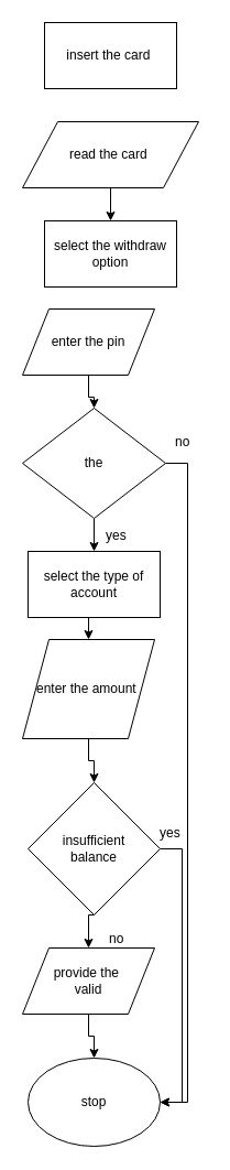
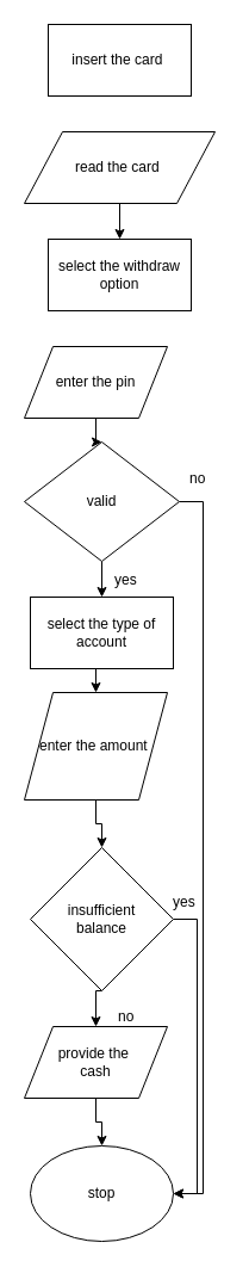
  <mxCell id="0" />
  <mxCell id="1" parent="0" />
  <mxCell id="2" value="insert the card&amp;nbsp;" style="rounded=0;whiteSpace=wrap;html=1;" vertex="1" parent="1"><mxGeometry x="40" y="20" width="120" height="60" as="geometry" /></mxCell>
  <mxCell id="3" style="edgeStyle=orthogonalEdgeStyle;rounded=0;orthogonalLoop=1;jettySize=auto;html=1;exitX=0.5;exitY=1;exitDx=0;exitDy=0;entryX=0.5;entryY=0;entryDx=0;entryDy=0;" edge="1" parent="1" source="4" target="5"><mxGeometry relative="1" as="geometry" /></mxCell>
  <mxCell id="4" value="read the card&amp;nbsp;" style="shape=parallelogram;perimeter=parallelogramPerimeter;whiteSpace=wrap;html=1;" vertex="1" parent="1"><mxGeometry x="20" y="110" width="160" height="60" as="geometry" /></mxCell>
  <mxCell id="5" value="select the withdraw option" style="rounded=0;whiteSpace=wrap;html=1;" vertex="1" parent="1"><mxGeometry x="40" y="200" width="120" height="60" as="geometry" /></mxCell>
  <mxCell id="6" style="edgeStyle=orthogonalEdgeStyle;rounded=0;orthogonalLoop=1;jettySize=auto;html=1;exitX=0.5;exitY=1;exitDx=0;exitDy=0;" edge="1" parent="1" source="7" target="10"><mxGeometry relative="1" as="geometry" /></mxCell>
- <mxCell id="7" value="enter the pin" style="shape=parallelogram;perimeter=parallelogramPerimeter;whiteSpace=wrap;html=1;" vertex="1" parent="1"><mxGeometry x="20" y="280" width="120" height="60" as="geometry" /></mxCell>
+ <mxCell id="7" value="enter the pin" style="shape=parallelogram;perimeter=parallelogramPerimeter;whiteSpace=wrap;html=1;" vertex="1" parent="1"><mxGeometry x="20" y="290" width="120" height="60" as="geometry" /></mxCell>
  <mxCell id="8" style="edgeStyle=orthogonalEdgeStyle;rounded=0;orthogonalLoop=1;jettySize=auto;html=1;exitX=0.5;exitY=1;exitDx=0;exitDy=0;" edge="1" parent="1" source="10" target="12"><mxGeometry relative="1" as="geometry" /></mxCell>
  <mxCell id="9" style="edgeStyle=orthogonalEdgeStyle;rounded=0;orthogonalLoop=1;jettySize=auto;html=1;exitX=1;exitY=0.5;exitDx=0;exitDy=0;entryX=1;entryY=0.5;entryDx=0;entryDy=0;" edge="1" parent="1" source="10" target="20"><mxGeometry relative="1" as="geometry" /></mxCell>
- <mxCell id="10" value="the" style="rhombus;whiteSpace=wrap;html=1;" vertex="1" parent="1"><mxGeometry x="20" y="370" width="130" height="100" as="geometry" /></mxCell>
+ <mxCell id="10" value="valid" style="rhombus;whiteSpace=wrap;html=1;" vertex="1" parent="1"><mxGeometry x="20" y="370" width="130" height="100" as="geometry" /></mxCell>
  <mxCell id="11" style="edgeStyle=orthogonalEdgeStyle;rounded=0;orthogonalLoop=1;jettySize=auto;html=1;exitX=0.5;exitY=1;exitDx=0;exitDy=0;entryX=0.5;entryY=0;entryDx=0;entryDy=0;" edge="1" parent="1" source="12" target="14"><mxGeometry relative="1" as="geometry" /></mxCell>
  <mxCell id="12" value="select the type of account" style="rounded=0;whiteSpace=wrap;html=1;" vertex="1" parent="1"><mxGeometry x="25" y="500" width="120" height="60" as="geometry" /></mxCell>
  <mxCell id="13" style="edgeStyle=orthogonalEdgeStyle;rounded=0;orthogonalLoop=1;jettySize=auto;html=1;exitX=0.5;exitY=1;exitDx=0;exitDy=0;entryX=0.5;entryY=0;entryDx=0;entryDy=0;" edge="1" parent="1" source="14" target="17"><mxGeometry relative="1" as="geometry" /></mxCell>
  <mxCell id="14" value="enter the amount&amp;nbsp;" style="shape=parallelogram;perimeter=parallelogramPerimeter;whiteSpace=wrap;html=1;" vertex="1" parent="1"><mxGeometry x="20" y="580" width="120" height="90" as="geometry" /></mxCell>
  <mxCell id="15" style="edgeStyle=orthogonalEdgeStyle;rounded=0;orthogonalLoop=1;jettySize=auto;html=1;exitX=0.5;exitY=1;exitDx=0;exitDy=0;entryX=0.5;entryY=0;entryDx=0;entryDy=0;" edge="1" parent="1" source="17" target="19"><mxGeometry relative="1" as="geometry" /></mxCell>
  <mxCell id="16" style="edgeStyle=orthogonalEdgeStyle;rounded=0;orthogonalLoop=1;jettySize=auto;html=1;exitX=1;exitY=0.5;exitDx=0;exitDy=0;entryX=1;entryY=0.5;entryDx=0;entryDy=0;" edge="1" parent="1" source="17" target="20"><mxGeometry relative="1" as="geometry" /></mxCell>
  <mxCell id="17" value="insufficient&lt;br&gt;balance" style="rhombus;whiteSpace=wrap;html=1;" vertex="1" parent="1"><mxGeometry x="25" y="710" width="120" height="120" as="geometry" /></mxCell>
  <mxCell id="18" style="edgeStyle=orthogonalEdgeStyle;rounded=0;orthogonalLoop=1;jettySize=auto;html=1;exitX=0.5;exitY=1;exitDx=0;exitDy=0;entryX=0.5;entryY=0;entryDx=0;entryDy=0;" edge="1" parent="1" source="19" target="20"><mxGeometry relative="1" as="geometry" /></mxCell>
- <mxCell id="19" value="provide the&amp;nbsp;&lt;br&gt;valid" style="shape=parallelogram;perimeter=parallelogramPerimeter;whiteSpace=wrap;html=1;" vertex="1" parent="1"><mxGeometry x="20" y="860" width="120" height="60" as="geometry" /></mxCell>
+ <mxCell id="19" value="provide the&amp;nbsp;&lt;br&gt;cash" style="shape=parallelogram;perimeter=parallelogramPerimeter;whiteSpace=wrap;html=1;" vertex="1" parent="1"><mxGeometry x="20" y="860" width="120" height="60" as="geometry" /></mxCell>
  <mxCell id="20" value="stop" style="ellipse;whiteSpace=wrap;html=1;" vertex="1" parent="1"><mxGeometry x="25" y="960" width="120" height="80" as="geometry" /></mxCell>
  <mxCell id="21" value="yes" style="text;html=1;resizable=0;points=[];autosize=1;align=left;verticalAlign=top;spacingTop=-4;" vertex="1" parent="1"><mxGeometry x="94" y="476" width="30" height="20" as="geometry" /></mxCell>
  <mxCell id="22" value="no" style="text;html=1;resizable=0;points=[];autosize=1;align=left;verticalAlign=top;spacingTop=-4;" vertex="1" parent="1"><mxGeometry x="157" y="391" width="30" height="20" as="geometry" /></mxCell>
  <mxCell id="23" value="no" style="text;html=1;resizable=0;points=[];autosize=1;align=left;verticalAlign=top;spacingTop=-4;" vertex="1" parent="1"><mxGeometry x="97" y="842" width="30" height="20" as="geometry" /></mxCell>
  <mxCell id="24" value="yes" style="text;html=1;resizable=0;points=[];autosize=1;align=left;verticalAlign=top;spacingTop=-4;" vertex="1" parent="1"><mxGeometry x="143" y="746" width="30" height="20" as="geometry" /></mxCell>
